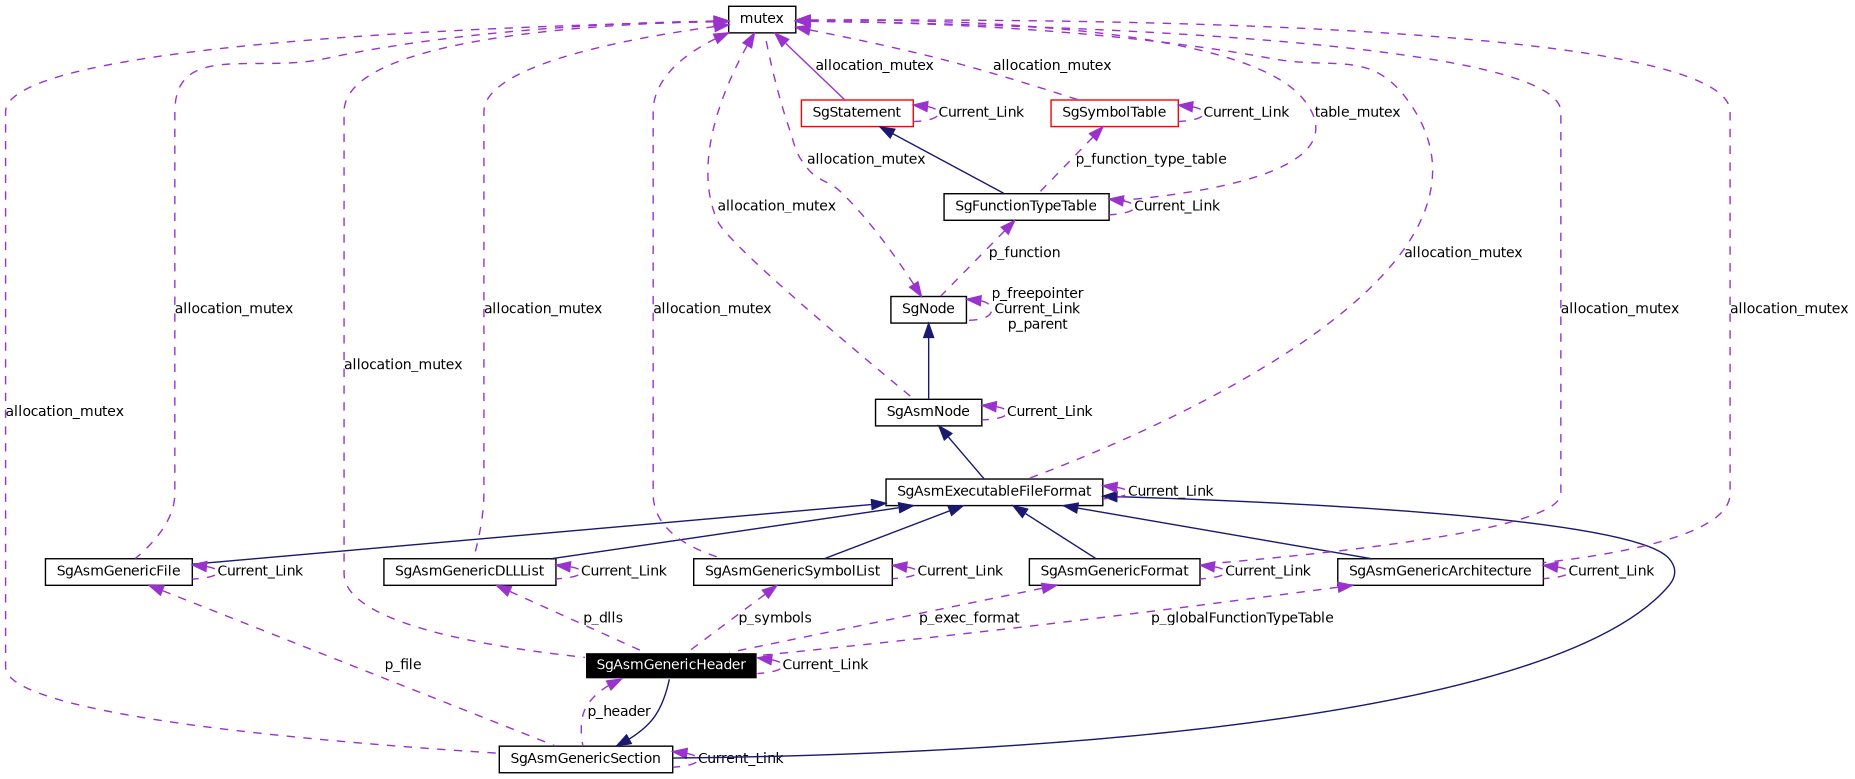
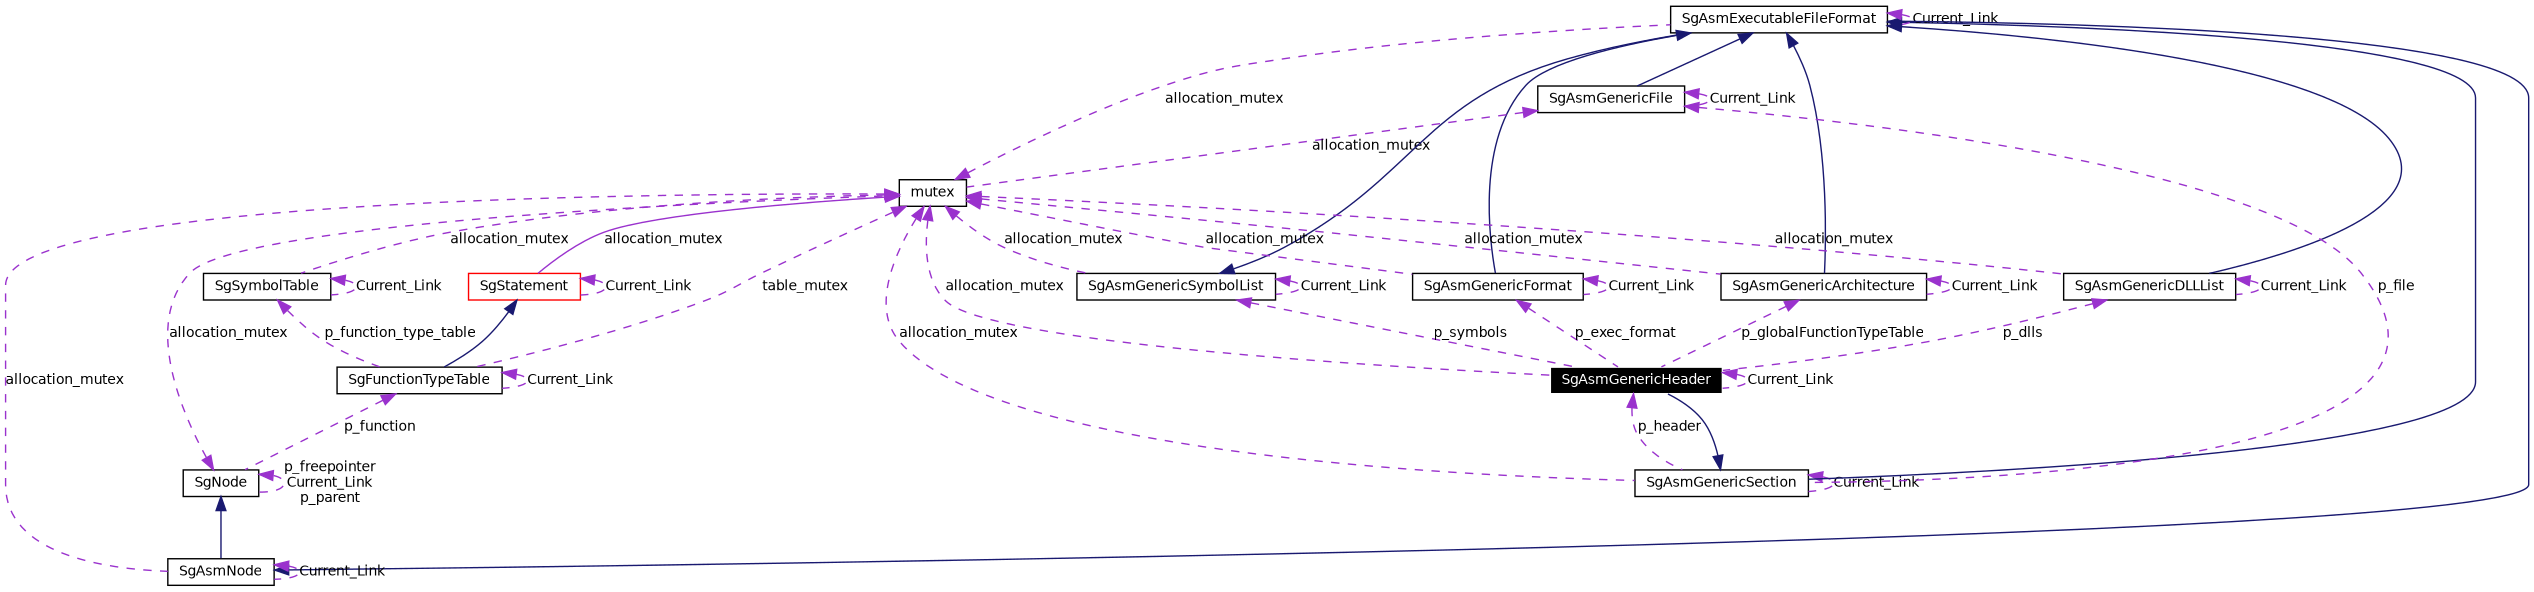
  digraph {
    node [color=black fontname=Helvetica fontsize=10 shape=record]
    edge [color=darkorchid3 dir=back fontname=Helvetica fontsize=10 labelfontname=Helvetica labelfontsize=10 style=dashed]
    n1 [color=white fillcolor=black fontcolor=white height=0.2 label=SgAsmGenericHeader style=filled width=0.4]
    n2 [height=0.2 label=SgAsmGenericSection width=0.4]
    n3 [height=0.2 label=SgAsmExecutableFileFormat width=0.4]
    n4 [height=0.2 label=SgAsmGenericFile width=0.4]
    n5 [height=0.2 label=SgAsmGenericFormat width=0.4]
    n6 [height=0.2 label=SgAsmGenericArchitecture width=0.4]
    n7 [height=0.2 label=SgAsmGenericDLLList width=0.4]
    n8 [height=0.2 label=SgAsmGenericSymbolList width=0.4]
    n9 [height=0.2 label=SgAsmNode width=0.4]
    n10 [height=0.2 label=SgNode width=0.4]
    n11 [height=0.2 label=mutex width=0.4]
    n12 [height=0.2 label=SgFunctionTypeTable width=0.4]
    n13 [color=red height=0.2 label=SgStatement width=0.4]
-   n14 [color=red height=0.2 label=SgSymbolTable width=0.4]
+   n14 [height=0.2 label=SgSymbolTable width=0.4]
    n1 -> n1 [label=Current_Link]
    n1 -> n2 [label=p_header]
    n2 -> n1 [color=midnightblue style=solid]
    n2 -> n2 [label=Current_Link]
    n3 -> n2 [color=midnightblue style=solid]
    n3 -> n3 [label=Current_Link]
    n3 -> n4 [color=midnightblue style=solid]
    n3 -> n5 [color=midnightblue style=solid]
    n3 -> n6 [color=midnightblue style=solid]
    n3 -> n7 [color=midnightblue style=solid]
-   n3 -> n8 [color=midnightblue style=solid]
+   n8 -> n3 [color=midnightblue style=solid]
    n4 -> n2 [label=p_file]
    n4 -> n4 [label=Current_Link]
    n5 -> n1 [label=p_exec_format]
    n5 -> n5 [label=Current_Link]
    n6 -> n1 [label=p_globalFunctionTypeTable]
    n6 -> n6 [label=Current_Link]
    n7 -> n1 [label=p_dlls]
    n7 -> n7 [label=Current_Link]
    n8 -> n1 [label=p_symbols]
    n8 -> n8 [label=Current_Link]
    n9 -> n3 [color=midnightblue style=solid]
    n9 -> n9 [label=Current_Link]
    n10 -> n9 [color=midnightblue style=solid]
    n10 -> n10 [label="p_freepointer\nCurrent_Link\np_parent"]
    n10 -> n11 [label=allocation_mutex]
    n11 -> n1 [label=allocation_mutex]
    n11 -> n2 [label=allocation_mutex]
    n11 -> n3 [label=allocation_mutex]
-   n11 -> n4 [label=allocation_mutex]
+   n4 -> n11 [label=allocation_mutex]
    n11 -> n5 [label=allocation_mutex]
    n11 -> n6 [label=allocation_mutex]
    n11 -> n7 [label=allocation_mutex]
    n11 -> n8 [label=allocation_mutex]
    n11 -> n9 [label=allocation_mutex]
    n11 -> n12 [label=table_mutex]
    n11 -> n13 [label=allocation_mutex style=solid]
    n11 -> n14 [label=allocation_mutex]
    n12 -> n10 [label=p_function]
    n12 -> n12 [label=Current_Link]
    n13 -> n12 [color=midnightblue style=solid]
    n13 -> n13 [label=Current_Link]
    n14 -> n12 [label=p_function_type_table]
    n14 -> n14 [label=Current_Link]
  }
